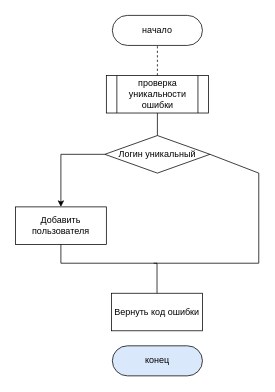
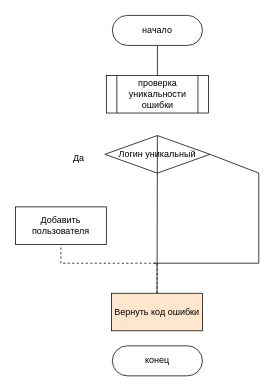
  <mxCell id="0" />
  <mxCell id="1" parent="0" />
  <mxCell id="2" value="начало" style="rounded=1;whiteSpace=wrap;html=1;arcSize=50;" vertex="1" parent="1"><mxGeometry x="149" y="20" width="120" height="40" as="geometry" /></mxCell>
  <mxCell id="3" value="проверка уникальности ошибки" style="shape=process;whiteSpace=wrap;html=1;backgroundOutline=1;" vertex="1" parent="1"><mxGeometry x="141" y="100" width="136" height="50" as="geometry" /></mxCell>
- <mxCell id="4" value="" style="endArrow=none;html=1;rounded=0;entryX=0.5;entryY=1;entryDx=0;entryDy=0;exitX=0.5;exitY=0;exitDx=0;exitDy=0;dashed=1;" edge="1" parent="1" source="3" target="2"><mxGeometry width="50" height="50" relative="1" as="geometry"><mxPoint x="94" y="130" as="sourcePoint" /><mxPoint x="144" y="80" as="targetPoint" /></mxGeometry></mxCell>
+ <mxCell id="4" value="" style="endArrow=none;html=1;rounded=0;entryX=0.5;entryY=1;entryDx=0;entryDy=0;exitX=0.5;exitY=0;exitDx=0;exitDy=0;" edge="1" parent="1" source="3" target="2"><mxGeometry width="50" height="50" relative="1" as="geometry"><mxPoint x="94" y="130" as="sourcePoint" /><mxPoint x="144" y="80" as="targetPoint" /></mxGeometry></mxCell>
  <mxCell id="5" value="&lt;span&gt;Логин уникальный&lt;/span&gt;" style="rhombus;whiteSpace=wrap;html=1;" vertex="1" parent="1"><mxGeometry x="139" y="180" width="140" height="50" as="geometry" /></mxCell>
- <mxCell id="6" value="" style="endArrow=none;html=1;rounded=0;entryX=0.5;entryY=1;entryDx=0;entryDy=0;exitX=0.5;exitY=0;exitDx=0;exitDy=0;" edge="1" parent="1" source="5" target="3"><mxGeometry width="50" height="50" relative="1" as="geometry"><mxPoint x="-36" y="210" as="sourcePoint" /><mxPoint x="14" y="160" as="targetPoint" /></mxGeometry></mxCell>
+ <mxCell id="6" value="" style="endArrow=none;html=1;rounded=0;exitX=0.5;exitY=0;exitDx=0;exitDy=0;" edge="1" parent="1" source="5" target="10"><mxGeometry width="50" height="50" relative="1" as="geometry"><mxPoint x="-36" y="210" as="sourcePoint" /><mxPoint x="14" y="160" as="targetPoint" /></mxGeometry></mxCell>
  <mxCell id="7" value="Добавить пользователя" style="rounded=0;whiteSpace=wrap;html=1;align=center;" vertex="1" parent="1"><mxGeometry x="20" y="275" width="121" height="50" as="geometry" /></mxCell>
- <mxCell id="8" value="" style="endArrow=classic;html=1;rounded=0;exitX=0;exitY=0.5;exitDx=0;exitDy=0;entryX=0.5;entryY=0;entryDx=0;entryDy=0;edgeStyle=orthogonalEdgeStyle;" edge="1" parent="1" source="5" target="7"><mxGeometry width="50" height="50" relative="1" as="geometry"><mxPoint x="-86" y="280" as="sourcePoint" /><mxPoint x="-36" y="230" as="targetPoint" /></mxGeometry></mxCell>
- <mxCell id="10" value="Вернуть код ошибки" style="rounded=0;whiteSpace=wrap;html=1;align=center;" vertex="1" parent="1"><mxGeometry x="148" y="390" width="121" height="50" as="geometry" /></mxCell>
- <mxCell id="11" value="" style="endArrow=none;html=1;rounded=0;entryX=0.5;entryY=1;entryDx=0;entryDy=0;exitX=0.5;exitY=0;exitDx=0;exitDy=0;edgeStyle=orthogonalEdgeStyle;" edge="1" parent="1" source="10" target="7"><mxGeometry width="50" height="50" relative="1" as="geometry"><mxPoint x="81" y="360" as="sourcePoint" /><mxPoint x="34" y="410" as="targetPoint" /><Array as="points"><mxPoint x="209" y="350" /><mxPoint x="81" y="350" /></Array></mxGeometry></mxCell>
+ <mxCell id="9" value="Да" style="text;html=1;align=center;verticalAlign=middle;resizable=0;points=[];autosize=1;strokeColor=none;fillColor=none;" vertex="1" parent="1"><mxGeometry x="89" y="200" width="30" height="20" as="geometry" /></mxCell>
+ <mxCell id="10" value="Вернуть код ошибки" style="rounded=0;whiteSpace=wrap;html=1;align=center;fillColor=#ffe6cc;" vertex="1" parent="1"><mxGeometry x="148" y="390" width="121" height="50" as="geometry" /></mxCell>
+ <mxCell id="11" value="" style="endArrow=none;html=1;rounded=0;entryX=0.5;entryY=1;entryDx=0;entryDy=0;exitX=0.5;exitY=0;exitDx=0;exitDy=0;edgeStyle=orthogonalEdgeStyle;dashed=1;" edge="1" parent="1" source="10" target="7"><mxGeometry width="50" height="50" relative="1" as="geometry"><mxPoint x="81" y="360" as="sourcePoint" /><mxPoint x="34" y="410" as="targetPoint" /><Array as="points"><mxPoint x="209" y="350" /><mxPoint x="81" y="350" /></Array></mxGeometry></mxCell>
  <mxCell id="12" value="" style="endArrow=none;html=1;rounded=0;entryX=1;entryY=0.5;entryDx=0;entryDy=0;" edge="1" parent="1" target="5"><mxGeometry width="50" height="50" relative="1" as="geometry"><mxPoint x="344" y="230" as="sourcePoint" /><mxPoint x="384" y="260" as="targetPoint" /></mxGeometry></mxCell>
  <mxCell id="13" value="" style="endArrow=none;html=1;rounded=0;" edge="1" parent="1"><mxGeometry width="50" height="50" relative="1" as="geometry"><mxPoint x="344" y="350" as="sourcePoint" /><mxPoint x="344" y="230" as="targetPoint" /></mxGeometry></mxCell>
  <mxCell id="14" value="" style="endArrow=none;html=1;rounded=0;" edge="1" parent="1"><mxGeometry width="50" height="50" relative="1" as="geometry"><mxPoint x="204" y="350" as="sourcePoint" /><mxPoint x="344" y="350" as="targetPoint" /></mxGeometry></mxCell>
- <mxCell id="15" value="конец" style="rounded=1;whiteSpace=wrap;html=1;arcSize=50;fillColor=#dae8fc;" vertex="1" parent="1"><mxGeometry x="149" y="460" width="120" height="40" as="geometry" /></mxCell>
+ <mxCell id="15" value="конец" style="rounded=1;whiteSpace=wrap;html=1;arcSize=50;" vertex="1" parent="1"><mxGeometry x="149" y="460" width="120" height="40" as="geometry" /></mxCell>
